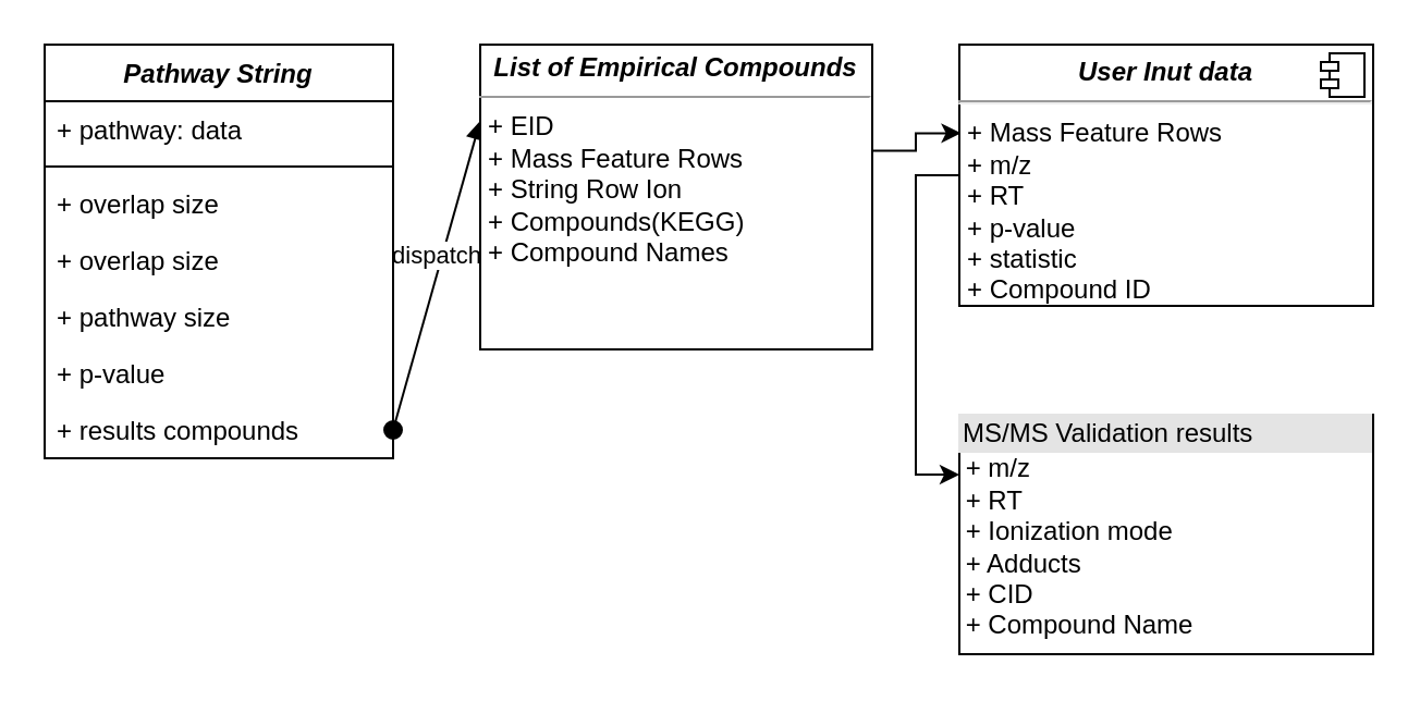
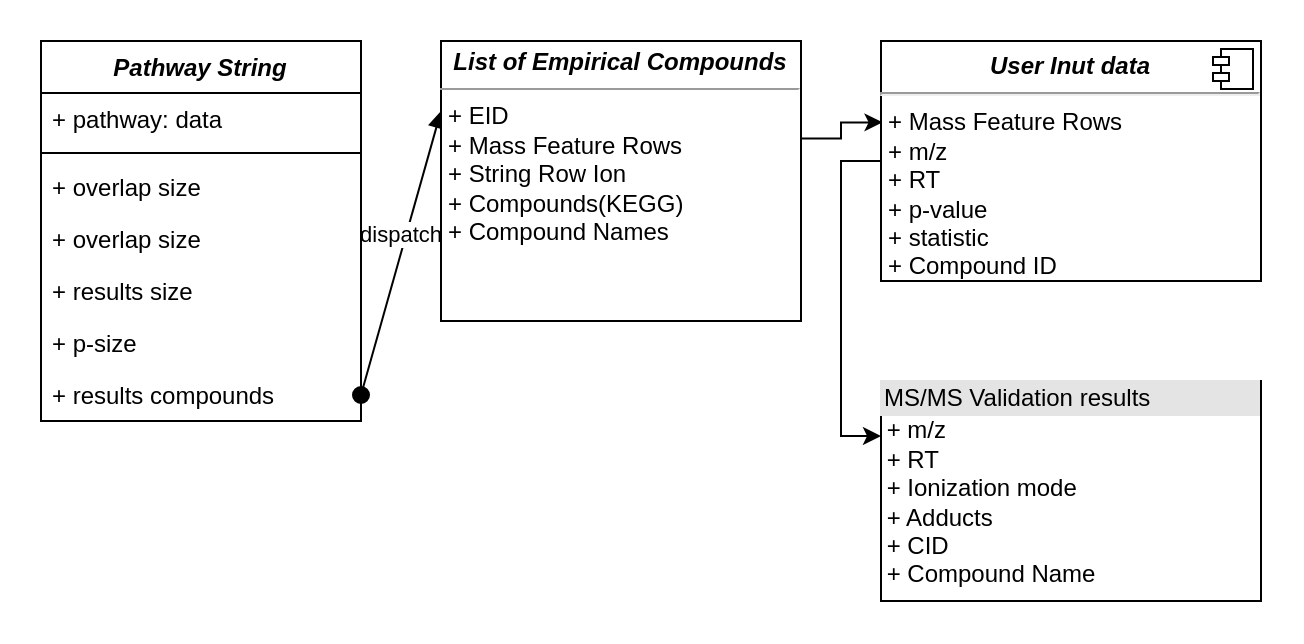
  <mxCell id="0" />
  <mxCell id="1" parent="0" />
  <mxCell id="2" value="dispatch" style="html=1;verticalAlign=bottom;startArrow=oval;startFill=1;endArrow=block;startSize=8;exitX=1;exitY=0.5;exitDx=0;exitDy=0;entryX=0;entryY=0.25;entryDx=0;entryDy=0;" edge="1" parent="1" source="15" target="4"><mxGeometry width="60" relative="1" as="geometry"><mxPoint x="270" y="30" as="sourcePoint" /><mxPoint x="350" y="77" as="targetPoint" /></mxGeometry></mxCell>
  <mxCell id="3" style="edgeStyle=orthogonalEdgeStyle;rounded=0;orthogonalLoop=1;jettySize=auto;html=1;entryX=0.004;entryY=0.339;entryDx=0;entryDy=0;entryPerimeter=0;exitX=1;exitY=0.348;exitDx=0;exitDy=0;exitPerimeter=0;" edge="1" parent="1" source="4" target="6"><mxGeometry relative="1" as="geometry" /></mxCell>
  <mxCell id="4" value="&lt;p style=&quot;margin: 0px ; margin-top: 4px ; text-align: center&quot;&gt;&lt;i&gt;&lt;b&gt;List of Empirical Compounds&lt;/b&gt;&lt;/i&gt;&lt;/p&gt;&lt;hr size=&quot;1&quot;&gt;&lt;p style=&quot;margin: 0px ; margin-left: 4px&quot;&gt;+ EID&lt;br&gt;+ Mass Feature Rows&lt;/p&gt;&lt;p style=&quot;margin: 0px ; margin-left: 4px&quot;&gt;+ String Row Ion&lt;/p&gt;&lt;p style=&quot;margin: 0px ; margin-left: 4px&quot;&gt;+ Compounds(KEGG)&lt;/p&gt;&lt;p style=&quot;margin: 0px ; margin-left: 4px&quot;&gt;+ Compound Names&lt;/p&gt;" style="verticalAlign=top;align=left;overflow=fill;fontSize=12;fontFamily=Helvetica;html=1;" vertex="1" parent="1"><mxGeometry x="220" y="20" width="180" height="140" as="geometry" /></mxCell>
  <mxCell id="5" style="edgeStyle=orthogonalEdgeStyle;rounded=0;orthogonalLoop=1;jettySize=auto;html=1;exitX=0;exitY=0.5;exitDx=0;exitDy=0;entryX=0;entryY=0.25;entryDx=0;entryDy=0;" edge="1" parent="1" source="6" target="16"><mxGeometry relative="1" as="geometry" /></mxCell>
  <mxCell id="6" value="&lt;p style=&quot;margin: 0px ; margin-top: 6px ; text-align: center&quot;&gt;&lt;b&gt;&lt;i&gt;User Inut data&lt;/i&gt;&lt;/b&gt;&lt;/p&gt;&lt;hr&gt;&lt;p style=&quot;margin: 0px 0px 0px 4px&quot;&gt;+ Mass Feature Rows&lt;/p&gt;&lt;p style=&quot;margin: 0px 0px 0px 4px&quot;&gt;&lt;span&gt;+ m/z&lt;/span&gt;&lt;/p&gt;&lt;p style=&quot;margin: 0px 0px 0px 4px&quot;&gt;&lt;span&gt;+ RT&lt;/span&gt;&lt;/p&gt;&lt;p style=&quot;margin: 0px 0px 0px 4px&quot;&gt;&lt;span&gt;+ p-value&lt;/span&gt;&lt;/p&gt;&lt;p style=&quot;margin: 0px 0px 0px 4px&quot;&gt;&lt;span&gt;+ statistic&lt;/span&gt;&lt;/p&gt;&lt;p style=&quot;margin: 0px 0px 0px 4px&quot;&gt;&lt;span&gt;+ Compound ID&lt;/span&gt;&lt;/p&gt;" style="align=left;overflow=fill;html=1;dropTarget=0;" vertex="1" parent="1"><mxGeometry x="440" y="20" width="190" height="120" as="geometry" /></mxCell>
  <mxCell id="7" value="" style="shape=component;jettyWidth=8;jettyHeight=4;" vertex="1" parent="6"><mxGeometry x="1" width="20" height="20" relative="1" as="geometry"><mxPoint x="-24" y="4" as="offset" /></mxGeometry></mxCell>
  <mxCell id="8" value="Pathway String" style="swimlane;fontStyle=3;align=center;verticalAlign=top;childLayout=stackLayout;horizontal=1;startSize=26;horizontalStack=0;resizeParent=1;resizeParentMax=0;resizeLast=0;collapsible=1;marginBottom=0;" vertex="1" parent="1"><mxGeometry x="20" y="20" width="160" height="190" as="geometry" /></mxCell>
  <mxCell id="9" value="+ pathway: data" style="text;strokeColor=none;fillColor=none;align=left;verticalAlign=top;spacingLeft=4;spacingRight=4;overflow=hidden;rotatable=0;points=[[0,0.5],[1,0.5]];portConstraint=eastwest;" vertex="1" parent="8"><mxGeometry y="26" width="160" height="26" as="geometry" /></mxCell>
  <mxCell id="10" value="" style="line;strokeWidth=1;fillColor=none;align=left;verticalAlign=middle;spacingTop=-1;spacingLeft=3;spacingRight=3;rotatable=0;labelPosition=right;points=[];portConstraint=eastwest;" vertex="1" parent="8"><mxGeometry y="52" width="160" height="8" as="geometry" /></mxCell>
  <mxCell id="11" value="+ overlap size" style="text;strokeColor=none;fillColor=none;align=left;verticalAlign=top;spacingLeft=4;spacingRight=4;overflow=hidden;rotatable=0;points=[[0,0.5],[1,0.5]];portConstraint=eastwest;" vertex="1" parent="8"><mxGeometry y="60" width="160" height="26" as="geometry" /></mxCell>
  <mxCell id="12" value="+ overlap size" style="text;strokeColor=none;fillColor=none;align=left;verticalAlign=top;spacingLeft=4;spacingRight=4;overflow=hidden;rotatable=0;points=[[0,0.5],[1,0.5]];portConstraint=eastwest;" vertex="1" parent="8"><mxGeometry y="86" width="160" height="26" as="geometry" /></mxCell>
- <mxCell id="13" value="+ pathway size" style="text;strokeColor=none;fillColor=none;align=left;verticalAlign=top;spacingLeft=4;spacingRight=4;overflow=hidden;rotatable=0;points=[[0,0.5],[1,0.5]];portConstraint=eastwest;" vertex="1" parent="8"><mxGeometry y="112" width="160" height="26" as="geometry" /></mxCell>
- <mxCell id="14" value="+ p-value" style="text;strokeColor=none;fillColor=none;align=left;verticalAlign=top;spacingLeft=4;spacingRight=4;overflow=hidden;rotatable=0;points=[[0,0.5],[1,0.5]];portConstraint=eastwest;" vertex="1" parent="8"><mxGeometry y="138" width="160" height="26" as="geometry" /></mxCell>
+ <mxCell id="13" value="+ results size" style="text;strokeColor=none;fillColor=none;align=left;verticalAlign=top;spacingLeft=4;spacingRight=4;overflow=hidden;rotatable=0;points=[[0,0.5],[1,0.5]];portConstraint=eastwest;" vertex="1" parent="8"><mxGeometry y="112" width="160" height="26" as="geometry" /></mxCell>
+ <mxCell id="14" value="+ p-size" style="text;strokeColor=none;fillColor=none;align=left;verticalAlign=top;spacingLeft=4;spacingRight=4;overflow=hidden;rotatable=0;points=[[0,0.5],[1,0.5]];portConstraint=eastwest;" vertex="1" parent="8"><mxGeometry y="138" width="160" height="26" as="geometry" /></mxCell>
  <mxCell id="15" value="+ results compounds" style="text;strokeColor=none;fillColor=none;align=left;verticalAlign=top;spacingLeft=4;spacingRight=4;overflow=hidden;rotatable=0;points=[[0,0.5],[1,0.5]];portConstraint=eastwest;" vertex="1" parent="8"><mxGeometry y="164" width="160" height="26" as="geometry" /></mxCell>
  <mxCell id="16" value="&lt;div style=&quot;box-sizing: border-box ; width: 100% ; background: #e4e4e4 ; padding: 2px&quot;&gt;MS/MS Validation results&lt;/div&gt;&amp;nbsp;+ m/z&lt;br&gt;&amp;nbsp;+ RT&lt;br&gt;&amp;nbsp;+ Ionization mode&lt;br&gt;&amp;nbsp;+ Adducts&lt;br&gt;&amp;nbsp;+ CID&lt;br&gt;&amp;nbsp;+ Compound Name&lt;br&gt;" style="verticalAlign=top;align=left;overflow=fill;html=1;" vertex="1" parent="1"><mxGeometry x="440" y="190" width="190" height="110" as="geometry" /></mxCell>
